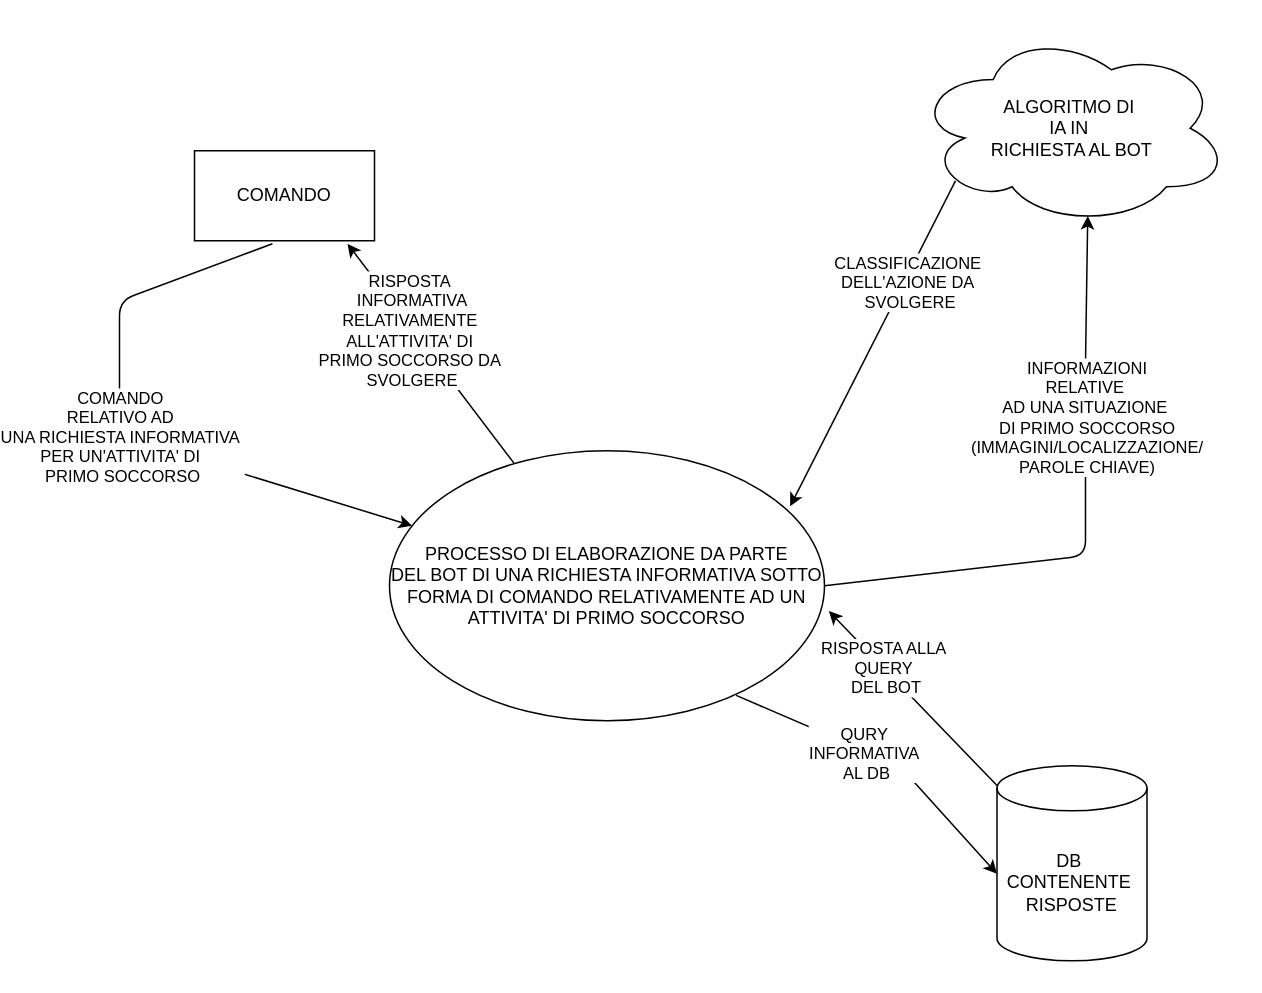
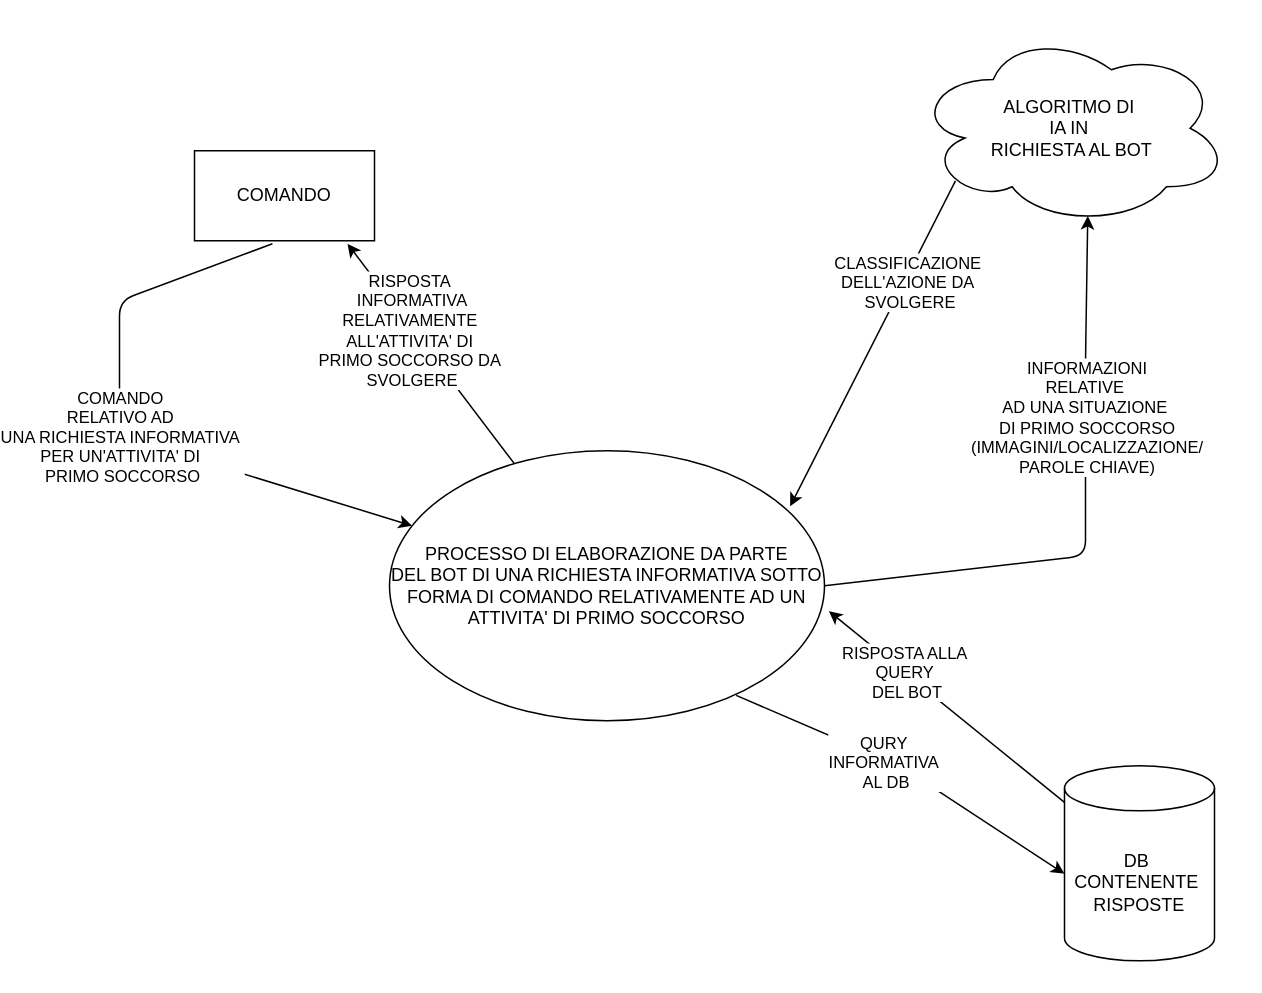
  <mxCell id="0" />
  <mxCell id="1" parent="0" />
  <mxCell id="2" value="PROCESSO DI ELABORAZIONE DA PARTE &lt;br&gt;DEL BOT DI UNA RICHIESTA INFORMATIVA SOTTO FORMA DI COMANDO RELATIVAMENTE AD UN ATTIVITA' DI PRIMO SOCCORSO" style="ellipse;whiteSpace=wrap;html=1;" parent="1" vertex="1"><mxGeometry x="200" y="300" width="290" height="180" as="geometry" /></mxCell>
  <mxCell id="3" value="COMANDO" style="rounded=0;whiteSpace=wrap;html=1;" parent="1" vertex="1"><mxGeometry x="70" y="100" width="120" height="60" as="geometry" /></mxCell>
  <mxCell id="4" value="" style="endArrow=classic;html=1;entryX=0.85;entryY=1.033;entryDx=0;entryDy=0;entryPerimeter=0;" parent="1" source="2" target="3" edge="1"><mxGeometry width="50" height="50" relative="1" as="geometry"><mxPoint x="330" y="200" as="sourcePoint" /><mxPoint x="380" y="150" as="targetPoint" /></mxGeometry></mxCell>
  <mxCell id="5" value="RISPOSTA&amp;nbsp;&lt;br&gt;INFORMATIVA&lt;br&gt;RELATIVAMENTE&amp;nbsp;&lt;br&gt;ALL'ATTIVITA' DI&amp;nbsp;&lt;br&gt;PRIMO SOCCORSO DA&amp;nbsp;&lt;br&gt;SVOLGERE" style="edgeLabel;html=1;align=center;verticalAlign=middle;resizable=0;points=[];" parent="4" vertex="1" connectable="0"><mxGeometry x="0.222" relative="1" as="geometry"><mxPoint x="-1" as="offset" /></mxGeometry></mxCell>
  <mxCell id="6" value="COMANDO&amp;nbsp;&lt;br&gt;RELATIVO AD&amp;nbsp;&lt;br&gt;UNA RICHIESTA INFORMATIVA&amp;nbsp;&lt;br&gt;PER UN'ATTIVITA' DI&amp;nbsp;&lt;br&gt;PRIMO SOCCORSO" style="endArrow=classic;html=1;exitX=0.433;exitY=1.033;exitDx=0;exitDy=0;exitPerimeter=0;" parent="1" source="3" target="2" edge="1"><mxGeometry width="50" height="50" relative="1" as="geometry"><mxPoint x="330" y="190" as="sourcePoint" /><mxPoint x="380" y="140" as="targetPoint" /><Array as="points"><mxPoint x="20" y="200" /><mxPoint x="20" y="240" /><mxPoint x="20" y="290" /></Array></mxGeometry></mxCell>
- <mxCell id="7" value="DB&amp;nbsp;&lt;br&gt;CONTENENTE&amp;nbsp;&lt;br&gt;RISPOSTE" style="shape=cylinder3;whiteSpace=wrap;html=1;boundedLbl=1;backgroundOutline=1;size=15;" parent="1" vertex="1"><mxGeometry x="605" y="510" width="100" height="130" as="geometry" /></mxCell>
+ <mxCell id="7" value="DB&amp;nbsp;&lt;br&gt;CONTENENTE&amp;nbsp;&lt;br&gt;RISPOSTE" style="shape=cylinder3;whiteSpace=wrap;html=1;boundedLbl=1;backgroundOutline=1;size=15;" parent="1" vertex="1"><mxGeometry x="650" y="510" width="100" height="130" as="geometry" /></mxCell>
  <mxCell id="8" value="" style="endArrow=classic;html=1;entryX=1.01;entryY=0.594;entryDx=0;entryDy=0;entryPerimeter=0;" parent="1" source="7" target="2" edge="1"><mxGeometry width="50" height="50" relative="1" as="geometry"><mxPoint x="330" y="300" as="sourcePoint" /><mxPoint x="380" y="250" as="targetPoint" /></mxGeometry></mxCell>
  <mxCell id="9" value="RISPOSTA ALLA&amp;nbsp;&lt;br&gt;QUERY&amp;nbsp;&lt;br&gt;DEL BOT" style="edgeLabel;html=1;align=center;verticalAlign=middle;resizable=0;points=[];" parent="8" vertex="1" connectable="0"><mxGeometry x="0.356" y="-1" relative="1" as="geometry"><mxPoint as="offset" /></mxGeometry></mxCell>
  <mxCell id="10" value="" style="endArrow=classic;html=1;entryX=0;entryY=0.554;entryDx=0;entryDy=0;entryPerimeter=0;exitX=0.797;exitY=0.906;exitDx=0;exitDy=0;exitPerimeter=0;" parent="1" source="2" target="7" edge="1"><mxGeometry width="50" height="50" relative="1" as="geometry"><mxPoint x="330" y="490" as="sourcePoint" /><mxPoint x="380" y="440" as="targetPoint" /><Array as="points"><mxPoint x="540" y="510" /></Array></mxGeometry></mxCell>
  <mxCell id="11" value="QURY&amp;nbsp;&lt;br&gt;INFORMATIVA&amp;nbsp;&lt;br&gt;AL DB" style="edgeLabel;html=1;align=center;verticalAlign=middle;resizable=0;points=[];" parent="10" vertex="1" connectable="0"><mxGeometry x="-0.128" y="-1" relative="1" as="geometry"><mxPoint as="offset" /></mxGeometry></mxCell>
  <mxCell id="12" value="ALGORITMO DI&amp;nbsp;&lt;br&gt;IA IN&amp;nbsp;&lt;br&gt;RICHIESTA AL BOT" style="ellipse;shape=cloud;whiteSpace=wrap;html=1;" parent="1" vertex="1"><mxGeometry x="550" y="20" width="210" height="130" as="geometry" /></mxCell>
  <mxCell id="13" value="" style="endArrow=classic;html=1;entryX=0.921;entryY=0.206;entryDx=0;entryDy=0;entryPerimeter=0;exitX=0.13;exitY=0.77;exitDx=0;exitDy=0;exitPerimeter=0;" parent="1" source="12" target="2" edge="1"><mxGeometry width="50" height="50" relative="1" as="geometry"><mxPoint x="330" y="460" as="sourcePoint" /><mxPoint x="380" y="410" as="targetPoint" /></mxGeometry></mxCell>
  <mxCell id="14" value="CLASSIFICAZIONE&amp;nbsp;&lt;br&gt;DELL'AZIONE DA&amp;nbsp;&lt;br&gt;SVOLGERE" style="edgeLabel;html=1;align=center;verticalAlign=middle;resizable=0;points=[];" parent="13" vertex="1" connectable="0"><mxGeometry x="-0.398" y="3" relative="1" as="geometry"><mxPoint y="1" as="offset" /></mxGeometry></mxCell>
  <mxCell id="15" value="" style="endArrow=classic;html=1;entryX=0.55;entryY=0.95;entryDx=0;entryDy=0;entryPerimeter=0;exitX=1;exitY=0.5;exitDx=0;exitDy=0;" parent="1" source="2" target="12" edge="1"><mxGeometry width="50" height="50" relative="1" as="geometry"><mxPoint x="330" y="430" as="sourcePoint" /><mxPoint x="380" y="380" as="targetPoint" /><Array as="points"><mxPoint x="664" y="370" /><mxPoint x="664" y="240" /></Array></mxGeometry></mxCell>
  <mxCell id="16" value="INFORMAZIONI&lt;br&gt;RELATIVE&amp;nbsp;&lt;br&gt;AD UNA SITUAZIONE&amp;nbsp;&lt;br&gt;DI PRIMO SOCCORSO&lt;br&gt;(IMMAGINI/LOCALIZZAZIONE/&lt;br&gt;PAROLE CHIAVE)" style="edgeLabel;html=1;align=center;verticalAlign=middle;resizable=0;points=[];" parent="15" vertex="1" connectable="0"><mxGeometry x="0.335" relative="1" as="geometry"><mxPoint as="offset" /></mxGeometry></mxCell>
